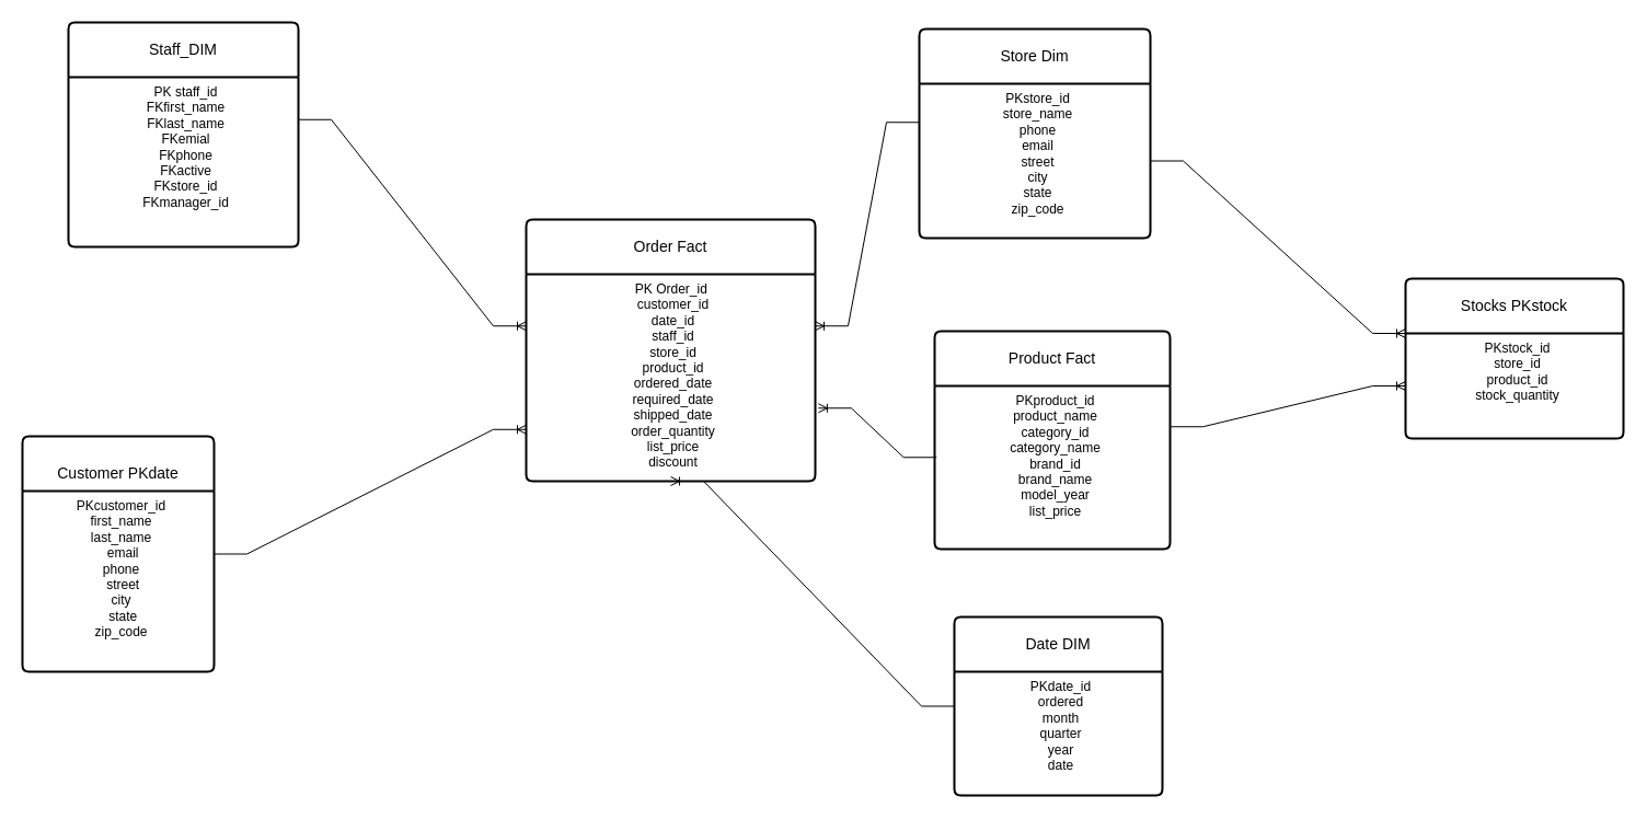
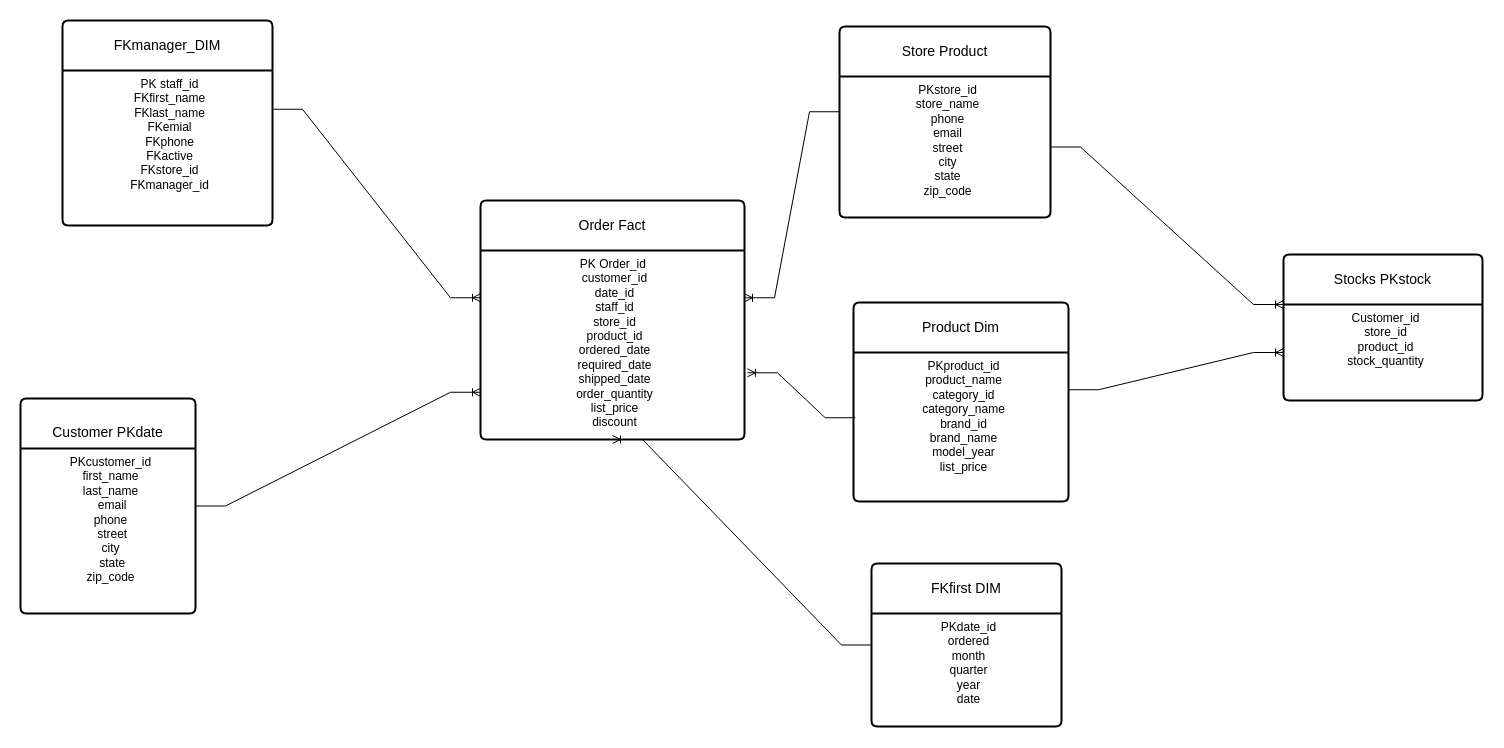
  <mxCell id="0" />
  <mxCell id="1" parent="0" />
  <mxCell id="2" value="Order Fact" style="swimlane;childLayout=stackLayout;horizontal=1;startSize=50;horizontalStack=0;rounded=1;fontSize=14;fontStyle=0;strokeWidth=2;resizeParent=0;resizeLast=1;shadow=0;dashed=0;align=center;arcSize=4;whiteSpace=wrap;html=1;" parent="1" vertex="1"><mxGeometry x="480" y="200" width="264" height="239" as="geometry"><mxRectangle x="-306" y="-266.5" width="102" height="50" as="alternateBounds" /></mxGeometry></mxCell>
  <mxCell id="3" value="&lt;div style=&quot;text-wrap: wrap;&quot;&gt;PK Order_id&amp;nbsp;&lt;/div&gt;&lt;div style=&quot;text-wrap: wrap;&quot;&gt;&lt;span style=&quot;background-color: initial;&quot;&gt;customer_id&lt;/span&gt;&lt;/div&gt;&lt;div style=&quot;text-wrap: wrap;&quot;&gt;date_id&lt;/div&gt;&lt;div style=&quot;text-wrap: wrap;&quot;&gt;staff_id&lt;/div&gt;&lt;div style=&quot;text-wrap: wrap;&quot;&gt;store_id&lt;/div&gt;&lt;div style=&quot;text-wrap: wrap;&quot;&gt;product_id&lt;/div&gt;&lt;div style=&quot;text-wrap: wrap;&quot;&gt;ordered_date&lt;/div&gt;&lt;div style=&quot;text-wrap: wrap;&quot;&gt;required_date&lt;/div&gt;&lt;div style=&quot;text-wrap: wrap;&quot;&gt;shipped_date&lt;/div&gt;&lt;div style=&quot;text-wrap: wrap;&quot;&gt;order_quantity&lt;/div&gt;&lt;div style=&quot;text-wrap: wrap;&quot;&gt;list_price&lt;/div&gt;&lt;div style=&quot;text-wrap: wrap;&quot;&gt;discount&lt;/div&gt;" style="align=center;strokeColor=none;fillColor=none;spacingLeft=4;fontSize=12;verticalAlign=top;resizable=0;rotatable=0;part=1;html=1;" parent="2" vertex="1"><mxGeometry y="50" width="264" height="189" as="geometry" /></mxCell>
- <mxCell id="4" value="Staff_DIM" style="swimlane;childLayout=stackLayout;horizontal=1;startSize=50;horizontalStack=0;rounded=1;fontSize=14;fontStyle=0;strokeWidth=2;resizeParent=0;resizeLast=1;shadow=0;dashed=0;align=center;arcSize=4;whiteSpace=wrap;html=1;" parent="1" vertex="1"><mxGeometry x="62" y="20" width="210" height="205" as="geometry" /></mxCell>
+ <mxCell id="4" value="FKmanager_DIM" style="swimlane;childLayout=stackLayout;horizontal=1;startSize=50;horizontalStack=0;rounded=1;fontSize=14;fontStyle=0;strokeWidth=2;resizeParent=0;resizeLast=1;shadow=0;dashed=0;align=center;arcSize=4;whiteSpace=wrap;html=1;" parent="1" vertex="1"><mxGeometry x="62" y="20" width="210" height="205" as="geometry" /></mxCell>
  <mxCell id="5" value="&lt;div&gt;&lt;span style=&quot;text-wrap: wrap; background-color: initial;&quot;&gt;PK staff_id&lt;/span&gt;&lt;br&gt;&lt;/div&gt;&lt;div&gt;&lt;div style=&quot;text-wrap: wrap;&quot;&gt;FKfirst_name&lt;/div&gt;&lt;div style=&quot;text-wrap: wrap;&quot;&gt;FKlast_name&lt;/div&gt;&lt;div style=&quot;text-wrap: wrap;&quot;&gt;FKemial&lt;/div&gt;&lt;div style=&quot;text-wrap: wrap;&quot;&gt;FKphone&lt;/div&gt;&lt;div style=&quot;text-wrap: wrap;&quot;&gt;FKactive&lt;/div&gt;&lt;div style=&quot;text-wrap: wrap;&quot;&gt;FKstore_id&lt;/div&gt;&lt;div style=&quot;text-wrap: wrap;&quot;&gt;FKmanager_id&lt;/div&gt;&lt;/div&gt;" style="align=center;strokeColor=none;fillColor=none;spacingLeft=4;fontSize=12;verticalAlign=top;resizable=0;rotatable=0;part=1;html=1;" parent="4" vertex="1"><mxGeometry y="50" width="210" height="155" as="geometry" /></mxCell>
- <mxCell id="6" value="Date DIM" style="swimlane;childLayout=stackLayout;horizontal=1;startSize=50;horizontalStack=0;rounded=1;fontSize=14;fontStyle=0;strokeWidth=2;resizeParent=0;resizeLast=1;shadow=0;dashed=0;align=center;arcSize=4;whiteSpace=wrap;html=1;" parent="1" vertex="1"><mxGeometry x="871" y="563" width="190" height="163" as="geometry" /></mxCell>
+ <mxCell id="6" value="FKfirst DIM" style="swimlane;childLayout=stackLayout;horizontal=1;startSize=50;horizontalStack=0;rounded=1;fontSize=14;fontStyle=0;strokeWidth=2;resizeParent=0;resizeLast=1;shadow=0;dashed=0;align=center;arcSize=4;whiteSpace=wrap;html=1;" parent="1" vertex="1"><mxGeometry x="871" y="563" width="190" height="163" as="geometry" /></mxCell>
  <mxCell id="7" value="&lt;div&gt;&lt;span style=&quot;text-wrap: wrap; background-color: initial;&quot;&gt;PKdate_id&lt;/span&gt;&lt;br&gt;&lt;/div&gt;&lt;div&gt;&lt;div style=&quot;text-wrap: wrap;&quot;&gt;ordered&lt;/div&gt;&lt;div style=&quot;text-wrap: wrap;&quot;&gt;month&lt;/div&gt;&lt;div style=&quot;text-wrap: wrap;&quot;&gt;quarter&lt;/div&gt;&lt;div style=&quot;text-wrap: wrap;&quot;&gt;year&lt;/div&gt;&lt;/div&gt;&lt;div style=&quot;text-wrap: wrap;&quot;&gt;date&lt;/div&gt;" style="align=center;strokeColor=none;fillColor=none;spacingLeft=4;fontSize=12;verticalAlign=top;resizable=0;rotatable=0;part=1;html=1;" parent="6" vertex="1"><mxGeometry y="50" width="190" height="113" as="geometry" /></mxCell>
  <mxCell id="8" value="&lt;div&gt;&lt;br&gt;&lt;/div&gt;&lt;div&gt;Customer PKdate&lt;/div&gt;" style="swimlane;childLayout=stackLayout;horizontal=1;startSize=50;horizontalStack=0;rounded=1;fontSize=14;fontStyle=0;strokeWidth=2;resizeParent=0;resizeLast=1;shadow=0;dashed=0;align=center;arcSize=4;whiteSpace=wrap;html=1;" parent="1" vertex="1"><mxGeometry x="20" y="398" width="175" height="215" as="geometry" /></mxCell>
  <mxCell id="9" value="&lt;div style=&quot;text-wrap: wrap;&quot;&gt;&lt;span style=&quot;background-color: initial;&quot;&gt;PKcustomer_id&lt;/span&gt;&lt;br&gt;&lt;/div&gt;&lt;div style=&quot;text-wrap: wrap;&quot;&gt;first_name&lt;/div&gt;&lt;div style=&quot;text-wrap: wrap;&quot;&gt;last_name&lt;/div&gt;&lt;div style=&quot;text-wrap: wrap;&quot;&gt;&amp;nbsp;email&lt;/div&gt;&lt;div style=&quot;text-wrap: wrap;&quot;&gt;phone&lt;/div&gt;&lt;div style=&quot;text-wrap: wrap;&quot;&gt;&amp;nbsp;street&lt;/div&gt;&lt;div style=&quot;text-wrap: wrap;&quot;&gt;city&lt;/div&gt;&lt;div style=&quot;text-wrap: wrap;&quot;&gt;&amp;nbsp;state&lt;/div&gt;&lt;div style=&quot;text-wrap: wrap;&quot;&gt;&lt;span style=&quot;background-color: initial;&quot;&gt;zip_code&lt;/span&gt;&lt;/div&gt;" style="align=center;strokeColor=none;fillColor=none;spacingLeft=4;fontSize=12;verticalAlign=top;resizable=0;rotatable=0;part=1;html=1;" parent="8" vertex="1"><mxGeometry y="50" width="175" height="165" as="geometry" /></mxCell>
- <mxCell id="10" value="Store Dim" style="swimlane;childLayout=stackLayout;horizontal=1;startSize=50;horizontalStack=0;rounded=1;fontSize=14;fontStyle=0;strokeWidth=2;resizeParent=0;resizeLast=1;shadow=0;dashed=0;align=center;arcSize=4;whiteSpace=wrap;html=1;" parent="1" vertex="1"><mxGeometry x="839" y="26" width="211" height="191" as="geometry" /></mxCell>
+ <mxCell id="10" value="Store Product" style="swimlane;childLayout=stackLayout;horizontal=1;startSize=50;horizontalStack=0;rounded=1;fontSize=14;fontStyle=0;strokeWidth=2;resizeParent=0;resizeLast=1;shadow=0;dashed=0;align=center;arcSize=4;whiteSpace=wrap;html=1;" parent="1" vertex="1"><mxGeometry x="839" y="26" width="211" height="191" as="geometry" /></mxCell>
  <mxCell id="11" value="&lt;div&gt;&lt;span style=&quot;background-color: initial;&quot;&gt;PKstore_id&lt;/span&gt;&lt;/div&gt;&lt;div&gt;store_name&lt;/div&gt;&lt;div&gt;phone&lt;/div&gt;&lt;div&gt;email&lt;/div&gt;&lt;div&gt;street&lt;/div&gt;&lt;div&gt;city&lt;/div&gt;&lt;div&gt;state&lt;/div&gt;&lt;div&gt;zip_code&lt;/div&gt;&lt;div&gt;&lt;br style=&quot;text-wrap: wrap;&quot;&gt;&lt;/div&gt;" style="align=center;strokeColor=none;fillColor=none;spacingLeft=4;fontSize=12;verticalAlign=top;resizable=0;rotatable=0;part=1;html=1;" parent="10" vertex="1"><mxGeometry y="50" width="211" height="141" as="geometry" /></mxCell>
  <mxCell id="12" value="Stocks PKstock" style="swimlane;childLayout=stackLayout;horizontal=1;startSize=50;horizontalStack=0;rounded=1;fontSize=14;fontStyle=0;strokeWidth=2;resizeParent=0;resizeLast=1;shadow=0;dashed=0;align=center;arcSize=4;whiteSpace=wrap;html=1;" parent="1" vertex="1"><mxGeometry x="1283" y="254" width="199" height="146" as="geometry" /></mxCell>
- <mxCell id="13" value="&lt;span style=&quot;text-wrap: wrap; background-color: initial;&quot;&gt;PKstock_id&lt;/span&gt;&lt;div&gt;&lt;span style=&quot;text-wrap: wrap; background-color: initial;&quot;&gt;store_id&lt;/span&gt;&lt;div style=&quot;text-wrap: wrap;&quot;&gt;product_id&lt;/div&gt;&lt;div style=&quot;text-wrap: wrap;&quot;&gt;&lt;span style=&quot;background-color: initial;&quot;&gt;stock_quantity&lt;/span&gt;&lt;/div&gt;&lt;/div&gt;" style="align=center;strokeColor=none;fillColor=none;spacingLeft=4;fontSize=12;verticalAlign=top;resizable=0;rotatable=0;part=1;html=1;" parent="12" vertex="1"><mxGeometry y="50" width="199" height="96" as="geometry" /></mxCell>
- <mxCell id="14" value="Product Fact" style="swimlane;childLayout=stackLayout;horizontal=1;startSize=50;horizontalStack=0;rounded=1;fontSize=14;fontStyle=0;strokeWidth=2;resizeParent=0;resizeLast=1;shadow=0;dashed=0;align=center;arcSize=4;whiteSpace=wrap;html=1;" parent="1" vertex="1"><mxGeometry x="853" y="302" width="215" height="199" as="geometry" /></mxCell>
+ <mxCell id="13" value="&lt;span style=&quot;text-wrap: wrap; background-color: initial;&quot;&gt;Customer_id&lt;/span&gt;&lt;div&gt;&lt;span style=&quot;text-wrap: wrap; background-color: initial;&quot;&gt;store_id&lt;/span&gt;&lt;div style=&quot;text-wrap: wrap;&quot;&gt;product_id&lt;/div&gt;&lt;div style=&quot;text-wrap: wrap;&quot;&gt;&lt;span style=&quot;background-color: initial;&quot;&gt;stock_quantity&lt;/span&gt;&lt;/div&gt;&lt;/div&gt;" style="align=center;strokeColor=none;fillColor=none;spacingLeft=4;fontSize=12;verticalAlign=top;resizable=0;rotatable=0;part=1;html=1;" parent="12" vertex="1"><mxGeometry y="50" width="199" height="96" as="geometry" /></mxCell>
+ <mxCell id="14" value="Product Dim" style="swimlane;childLayout=stackLayout;horizontal=1;startSize=50;horizontalStack=0;rounded=1;fontSize=14;fontStyle=0;strokeWidth=2;resizeParent=0;resizeLast=1;shadow=0;dashed=0;align=center;arcSize=4;whiteSpace=wrap;html=1;" parent="1" vertex="1"><mxGeometry x="853" y="302" width="215" height="199" as="geometry" /></mxCell>
  <mxCell id="15" value="&lt;div style=&quot;text-wrap: wrap;&quot;&gt;&lt;span style=&quot;background-color: initial;&quot;&gt;PKproduct_id&lt;/span&gt;&lt;br&gt;&lt;/div&gt;&lt;div&gt;&lt;span style=&quot;text-wrap: wrap;&quot;&gt;product_name&lt;/span&gt;&lt;span style=&quot;text-wrap: wrap;&quot;&gt;&lt;br&gt;&lt;/span&gt;&lt;div style=&quot;text-wrap: wrap;&quot;&gt;category_id&lt;/div&gt;&lt;div style=&quot;text-wrap: wrap;&quot;&gt;category_name&lt;/div&gt;&lt;div style=&quot;text-wrap: wrap;&quot;&gt;brand_id&lt;/div&gt;&lt;div style=&quot;text-wrap: wrap;&quot;&gt;brand_name&lt;/div&gt;&lt;div style=&quot;text-wrap: wrap;&quot;&gt;model_year&lt;/div&gt;&lt;div style=&quot;text-wrap: wrap;&quot;&gt;list_price&lt;/div&gt;&lt;/div&gt;" style="align=center;strokeColor=none;fillColor=none;spacingLeft=4;fontSize=12;verticalAlign=top;resizable=0;rotatable=0;part=1;html=1;" parent="14" vertex="1"><mxGeometry y="50" width="215" height="149" as="geometry" /></mxCell>
  <mxCell id="16" value="" style="edgeStyle=entityRelationEdgeStyle;fontSize=12;html=1;endArrow=ERoneToMany;rounded=0;entryX=0;entryY=0.75;entryDx=0;entryDy=0;" parent="1" source="8" target="3" edge="1"><mxGeometry width="100" height="100" relative="1" as="geometry"><mxPoint x="405" y="482" as="sourcePoint" /><mxPoint x="505" y="382" as="targetPoint" /></mxGeometry></mxCell>
  <mxCell id="17" value="" style="edgeStyle=entityRelationEdgeStyle;fontSize=12;html=1;endArrow=ERoneToMany;rounded=0;exitX=1;exitY=0.5;exitDx=0;exitDy=0;entryX=0;entryY=0;entryDx=0;entryDy=0;" parent="1" source="11" target="13" edge="1"><mxGeometry width="100" height="100" relative="1" as="geometry"><mxPoint x="1274" y="584" as="sourcePoint" /><mxPoint x="1374" y="484" as="targetPoint" /><Array as="points"><mxPoint x="1409" y="604" /></Array></mxGeometry></mxCell>
  <mxCell id="18" value="" style="edgeStyle=entityRelationEdgeStyle;fontSize=12;html=1;endArrow=ERoneToMany;rounded=0;exitX=0;exitY=0.25;exitDx=0;exitDy=0;entryX=1;entryY=0.25;entryDx=0;entryDy=0;" parent="1" source="11" target="3" edge="1"><mxGeometry width="100" height="100" relative="1" as="geometry"><mxPoint x="1025" y="455" as="sourcePoint" /><mxPoint x="1125" y="355" as="targetPoint" /></mxGeometry></mxCell>
  <mxCell id="19" value="" style="edgeStyle=entityRelationEdgeStyle;fontSize=12;html=1;endArrow=ERoneToMany;rounded=0;exitX=1;exitY=0.25;exitDx=0;exitDy=0;" parent="1" source="15" target="13" edge="1"><mxGeometry width="100" height="100" relative="1" as="geometry"><mxPoint x="1025" y="610" as="sourcePoint" /><mxPoint x="1125" y="510" as="targetPoint" /></mxGeometry></mxCell>
  <mxCell id="20" value="" style="edgeStyle=entityRelationEdgeStyle;fontSize=12;html=1;endArrow=ERoneToMany;rounded=0;entryX=1.011;entryY=0.647;entryDx=0;entryDy=0;entryPerimeter=0;exitX=0.008;exitY=0.438;exitDx=0;exitDy=0;exitPerimeter=0;" parent="1" source="15" target="3" edge="1"><mxGeometry width="100" height="100" relative="1" as="geometry"><mxPoint x="784" y="546" as="sourcePoint" /><mxPoint x="972" y="364" as="targetPoint" /></mxGeometry></mxCell>
  <mxCell id="21" value="" style="edgeStyle=entityRelationEdgeStyle;fontSize=12;html=1;endArrow=ERoneToMany;rounded=0;exitX=1;exitY=0.25;exitDx=0;exitDy=0;entryX=0;entryY=0.25;entryDx=0;entryDy=0;" parent="1" source="5" target="3" edge="1"><mxGeometry width="100" height="100" relative="1" as="geometry"><mxPoint x="402" y="330" as="sourcePoint" /><mxPoint x="502" y="230" as="targetPoint" /></mxGeometry></mxCell>
  <mxCell id="22" value="" style="edgeStyle=entityRelationEdgeStyle;fontSize=12;html=1;endArrow=ERoneToMany;rounded=0;exitX=0;exitY=0.5;exitDx=0;exitDy=0;entryX=0.5;entryY=1;entryDx=0;entryDy=0;" parent="1" source="6" target="3" edge="1"><mxGeometry width="100" height="100" relative="1" as="geometry"><mxPoint x="404" y="372" as="sourcePoint" /><mxPoint x="504" y="272" as="targetPoint" /><Array as="points"><mxPoint x="446" y="302" /></Array></mxGeometry></mxCell>
